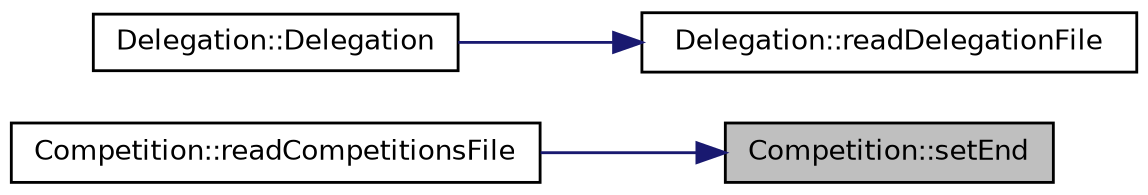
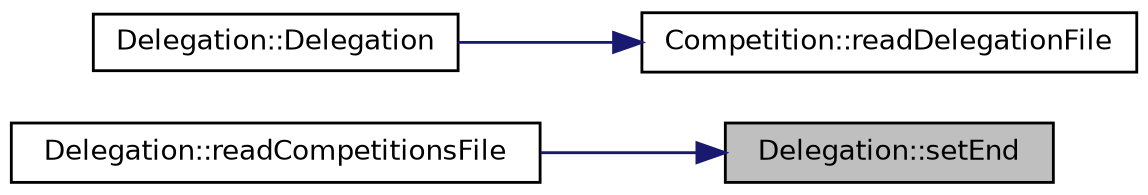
  digraph {
    rankdir=RL
    node [color=black fillcolor=white fontname=Helvetica fontsize=10 shape=record style=filled]
    edge [color=midnightblue dir=back fontname=Helvetica fontsize=10 labelfontname=Helvetica labelfontsize=10 style=solid]
-   n1 [fillcolor=grey75 fontcolor=black height=0.2 label="Competition::setEnd" width=0.4]
-   n2 [height=0.2 label="Competition::readCompetitionsFile" width=0.4]
-   n3 [height=0.2 label="Delegation::readDelegationFile" width=0.4]
+   n1 [fillcolor=grey75 fontcolor=black height=0.2 label="Delegation::setEnd" width=0.4]
+   n2 [height=0.2 label="Delegation::readCompetitionsFile" width=0.4]
+   n3 [height=0.2 label="Competition::readDelegationFile" width=0.4]
    n4 [height=0.2 label="Delegation::Delegation" width=0.4]
    n1 -> n2
    n3 -> n4
  }
